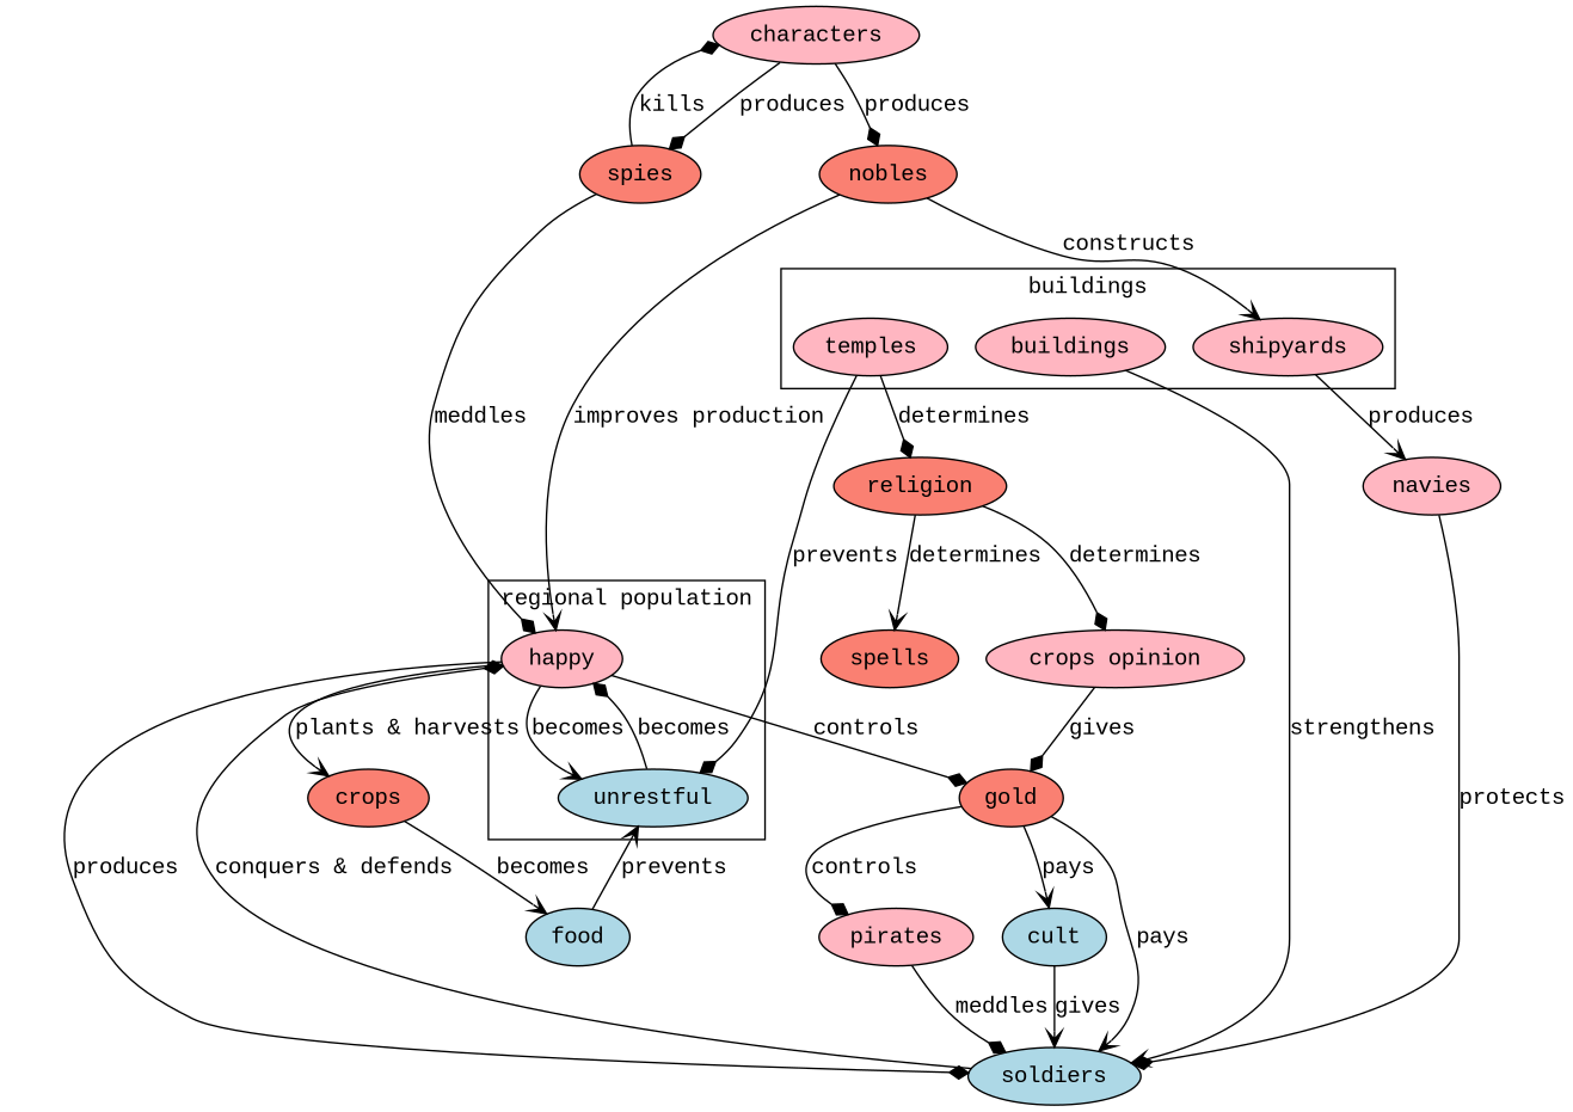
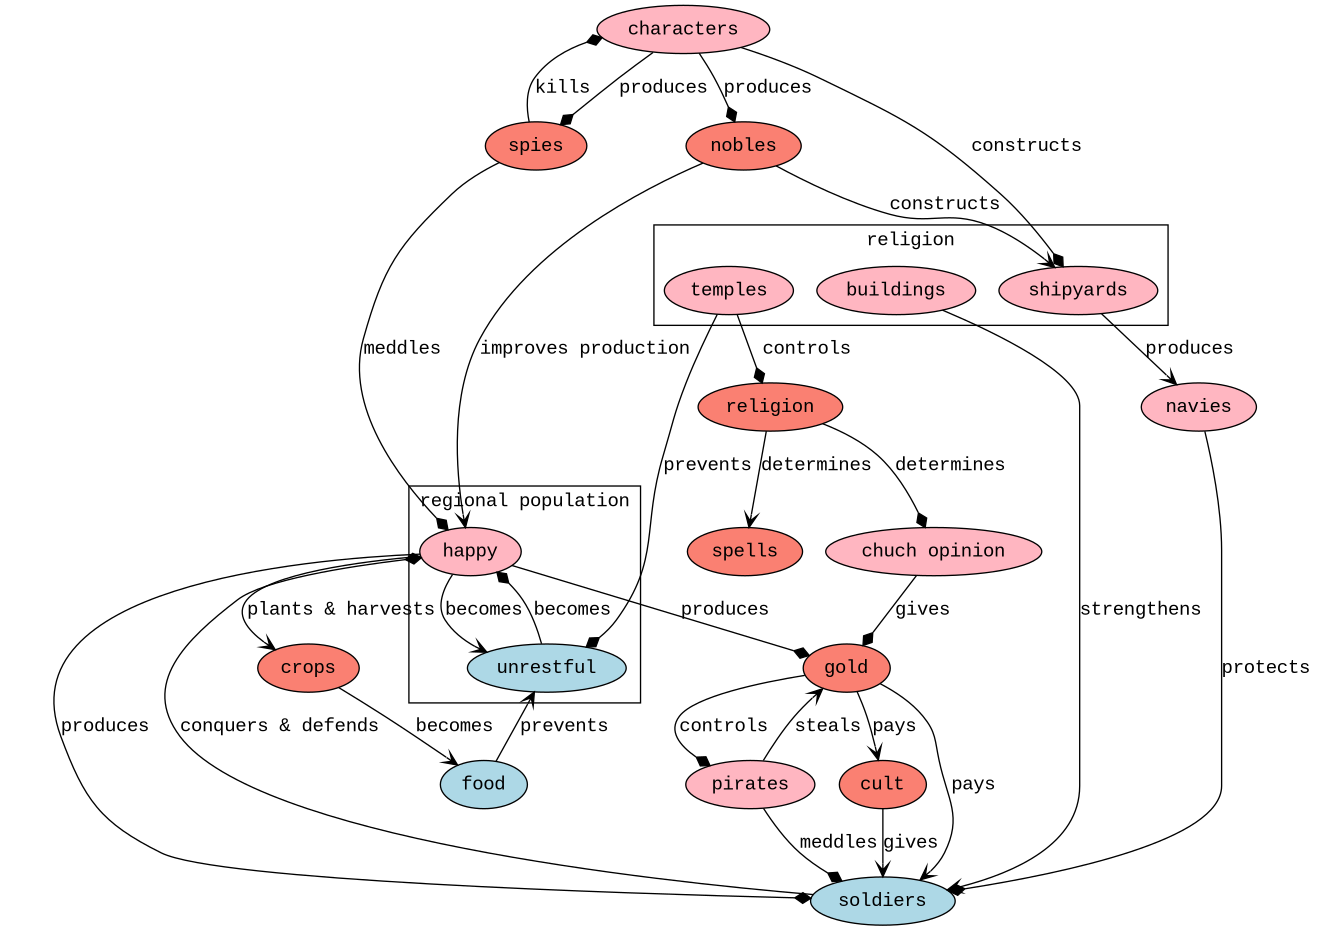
  digraph {
    compound=true
    fontname="Liberation Mono"
    node [fillcolor=lightpink fontname="Liberation Mono" style=filled]
    edge [arrowhead=diamond fontname="Liberation Mono"]
    happy
    unrestful [fillcolor=lightblue]
    shipyards
    temples
    buildings
    gold [fillcolor=salmon]
    soldiers [fillcolor=lightblue]
    crops [fillcolor=salmon]
    navies
    religion [fillcolor=salmon]
    pirates
-   cult [fillcolor=lightblue]
+   cult [fillcolor=salmon]
    food [fillcolor=lightblue]
-   n14 [label="crops opinion"]
+   n14 [label="chuch opinion"]
    spells [fillcolor=salmon]
    characters
    nobles [fillcolor=salmon]
    spies [fillcolor=salmon]
    subgraph cluster_1 {
      label="regional population"
      happy
      unrestful
    }
    subgraph cluster_2 {
-     label=buildings
+     label=religion
      shipyards
      temples
      buildings
    }
    happy -> unrestful [arrowhead=vee label=becomes]
-   happy -> gold [label=controls]
+   happy -> gold [label=produces]
    happy -> soldiers [label=produces]
    happy -> crops [arrowhead=vee label="plants & harvests"]
    unrestful -> happy [label=becomes]
    shipyards -> navies [arrowhead=vee label=produces]
    temples -> unrestful [label=prevents]
-   temples -> religion [label=determines]
+   temples -> religion [label=controls]
    buildings -> soldiers [arrowhead=vee label=strengthens]
    gold -> soldiers [arrowhead=vee label=pays]
    gold -> pirates [label=controls]
    gold -> cult [arrowhead=vee label=pays]
    soldiers -> happy [label="conquers & defends"]
    crops -> food [arrowhead=vee label=becomes]
    navies -> soldiers [label=protects]
    religion -> n14 [label=determines]
    religion -> spells [arrowhead=vee label=determines]
+   pirates -> gold [arrowhead=vee label=steals]
    pirates -> soldiers [label=meddles]
    cult -> soldiers [arrowhead=vee label=gives]
    food -> unrestful [arrowhead=vee label=prevents]
    n14 -> gold [label=gives]
+   characters -> shipyards [label=constructs]
    characters -> nobles [label=produces]
    characters -> spies [label=produces]
    nobles -> happy [arrowhead=vee label="improves production"]
    nobles -> shipyards [arrowhead=vee label=constructs]
    spies -> happy [label=meddles]
    spies -> characters [label=kills]
  }
